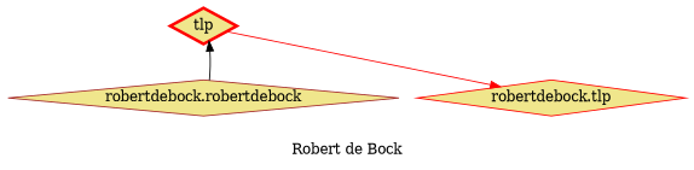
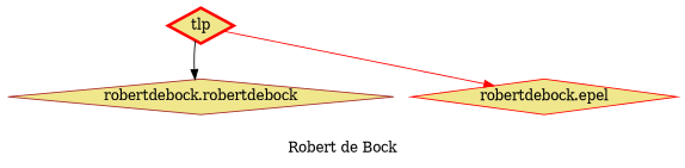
  digraph {
    label="Robert de Bock"
    node [color=red fillcolor=khaki shape=diamond style=filled]
    tlp [penwidth=3]
    n2 [color=brown label="robertdebock.robertdebock"]
-   "robertdebock.epel" [label="robertdebock.tlp"]
-   n2 -> tlp [color=black]
+   "robertdebock.epel"
+   tlp -> n2 [color=black]
    tlp -> "robertdebock.epel" [color=red]
  }
